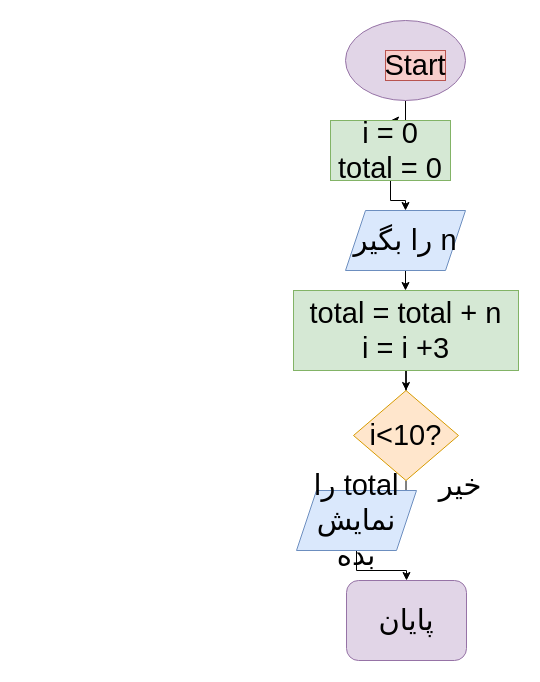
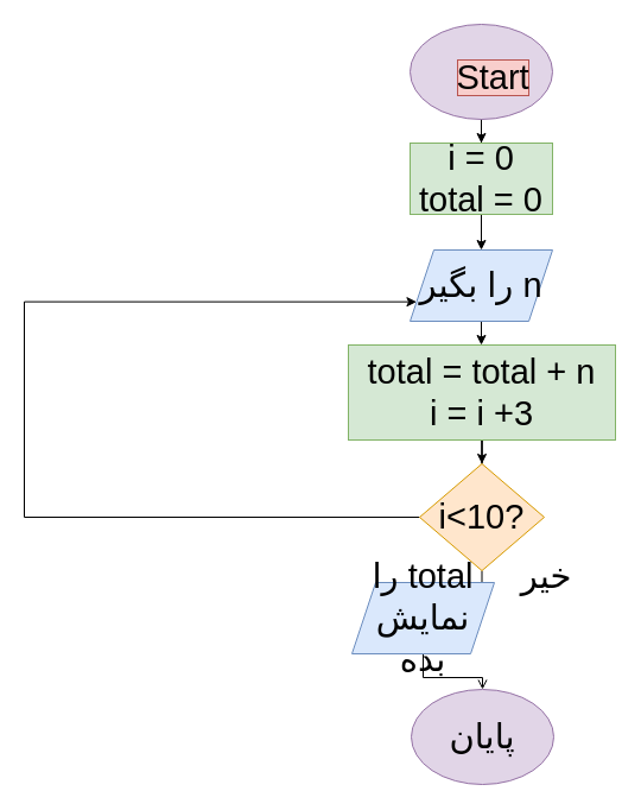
  <mxCell id="0" />
  <mxCell id="1" parent="0" />
  <mxCell id="2" value="" style="edgeStyle=orthogonalEdgeStyle;rounded=0;orthogonalLoop=1;jettySize=auto;html=1;fontSize=29;" edge="1" parent="1" source="3" target="6"><mxGeometry relative="1" as="geometry" /></mxCell>
  <mxCell id="3" value="" style="ellipse;whiteSpace=wrap;html=1;fillColor=#e1d5e7;strokeColor=#9673a6;" vertex="1" parent="1"><mxGeometry x="345" width="120" height="80" as="geometry" y="20" /></mxCell>
  <mxCell id="4" value="&lt;font style=&quot;font-size: 29px;&quot;&gt;Start&lt;/font&gt;" style="text;html=1;strokeColor=#b85450;fillColor=#f8cecc;align=center;verticalAlign=middle;whiteSpace=wrap;rounded=0;" vertex="1" parent="1"><mxGeometry x="385" y="50" width="60" height="30" as="geometry" /></mxCell>
  <mxCell id="5" value="" style="edgeStyle=orthogonalEdgeStyle;rounded=0;orthogonalLoop=1;jettySize=auto;html=1;fontSize=29;" edge="1" parent="1" source="6" target="8"><mxGeometry relative="1" as="geometry" /></mxCell>
- <mxCell id="6" value="i = 0&lt;br&gt;total = 0" style="rounded=0;whiteSpace=wrap;html=1;fontSize=29;fillColor=#d5e8d4;strokeColor=#82b366;" vertex="1" parent="1"><mxGeometry x="330" y="120" width="120" height="60" as="geometry" /></mxCell>
+ <mxCell id="6" value="i = 0&lt;br&gt;total = 0" style="rounded=0;whiteSpace=wrap;html=1;fontSize=29;fillColor=#d5e8d4;strokeColor=#82b366;" vertex="1" parent="1"><mxGeometry x="345" y="120" width="120" height="60" as="geometry" /></mxCell>
  <mxCell id="7" value="" style="edgeStyle=orthogonalEdgeStyle;rounded=0;orthogonalLoop=1;jettySize=auto;html=1;fontSize=29;" edge="1" parent="1" source="8" target="10"><mxGeometry relative="1" as="geometry" /></mxCell>
  <mxCell id="8" value="&lt;div style=&quot;direction: rtl;&quot;&gt;&lt;span style=&quot;background-color: initial;&quot;&gt;n را بگیر&lt;/span&gt;&lt;/div&gt;" style="shape=parallelogram;perimeter=parallelogramPerimeter;whiteSpace=wrap;html=1;fixedSize=1;fontSize=29;fillColor=#dae8fc;strokeColor=#6c8ebf;" vertex="1" parent="1"><mxGeometry x="345" y="210" width="120" height="60" as="geometry" /></mxCell>
  <mxCell id="9" value="" style="edgeStyle=orthogonalEdgeStyle;rounded=0;orthogonalLoop=1;jettySize=auto;html=1;fontSize=29;" edge="1" parent="1" source="10" target="13"><mxGeometry relative="1" as="geometry" /></mxCell>
  <mxCell id="10" value="total = total + n&lt;br&gt;i = i +3" style="rounded=0;whiteSpace=wrap;html=1;fontSize=29;fillColor=#d5e8d4;strokeColor=#82b366;" vertex="1" parent="1"><mxGeometry x="293" y="290" width="225" height="80" as="geometry" /></mxCell>
+ <mxCell id="11" style="edgeStyle=orthogonalEdgeStyle;rounded=0;orthogonalLoop=1;jettySize=auto;html=1;fontSize=29;entryX=0;entryY=0.75;entryDx=0;entryDy=0;" edge="1" parent="1" source="13" target="8"><mxGeometry relative="1" as="geometry"><mxPoint x="60" y="140" as="targetPoint" /><Array as="points"><mxPoint x="20" y="435" /><mxPoint x="20" y="254" /></Array></mxGeometry></mxCell>
  <mxCell id="12" value="" style="edgeStyle=orthogonalEdgeStyle;rounded=0;orthogonalLoop=1;jettySize=auto;html=1;fontSize=29;" edge="1" parent="1" source="13" target="16"><mxGeometry relative="1" as="geometry" /></mxCell>
  <mxCell id="13" value="i&amp;lt;10?" style="rhombus;whiteSpace=wrap;html=1;fontSize=29;fillColor=#ffe6cc;strokeColor=#d79b00;" vertex="1" parent="1"><mxGeometry x="353" y="390" width="105" height="90" as="geometry" /></mxCell>
  <mxCell id="14" value="خیر" style="text;html=1;strokeColor=none;fillColor=none;align=center;verticalAlign=middle;whiteSpace=wrap;rounded=0;fontSize=29;" vertex="1" parent="1"><mxGeometry x="430" y="470" width="60" height="30" as="geometry" /></mxCell>
- <mxCell id="15" value="" style="edgeStyle=orthogonalEdgeStyle;rounded=0;orthogonalLoop=1;jettySize=auto;html=1;fontSize=29;" edge="1" parent="1" source="16" target="17"><mxGeometry relative="1" as="geometry" /></mxCell>
+ <mxCell id="15" value="" style="edgeStyle=orthogonalEdgeStyle;rounded=0;orthogonalLoop=1;jettySize=auto;html=1;fontSize=29;endArrow=open;" edge="1" parent="1" source="16" target="17"><mxGeometry relative="1" as="geometry" /></mxCell>
  <mxCell id="16" value="&lt;div style=&quot;direction: rtl;&quot;&gt;&lt;span style=&quot;background-color: initial;&quot;&gt;total را نمایش بده&lt;/span&gt;&lt;/div&gt;" style="shape=parallelogram;perimeter=parallelogramPerimeter;whiteSpace=wrap;html=1;fixedSize=1;fontSize=29;fillColor=#dae8fc;strokeColor=#6c8ebf;" vertex="1" parent="1"><mxGeometry x="296" y="490" width="120" height="60" as="geometry" /></mxCell>
- <mxCell id="17" value="پایان" style="whiteSpace=wrap;html=1;fontSize=29;fillColor=#e1d5e7;strokeColor=#9673a6;rounded=1;" vertex="1" parent="1"><mxGeometry x="346" y="580" width="120" height="80" as="geometry" /></mxCell>
+ <mxCell id="17" value="پایان" style="ellipse;whiteSpace=wrap;html=1;fontSize=29;fillColor=#e1d5e7;strokeColor=#9673a6;" vertex="1" parent="1"><mxGeometry x="346" y="580" width="120" height="80" as="geometry" /></mxCell>
